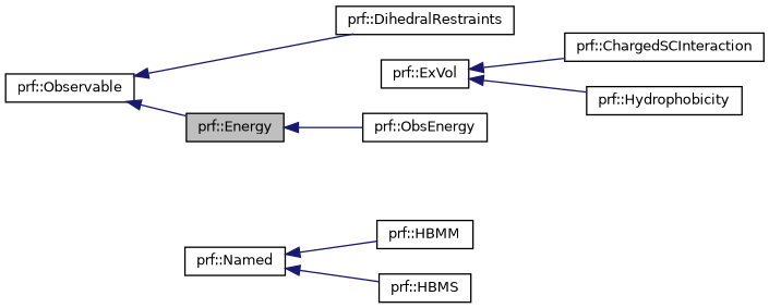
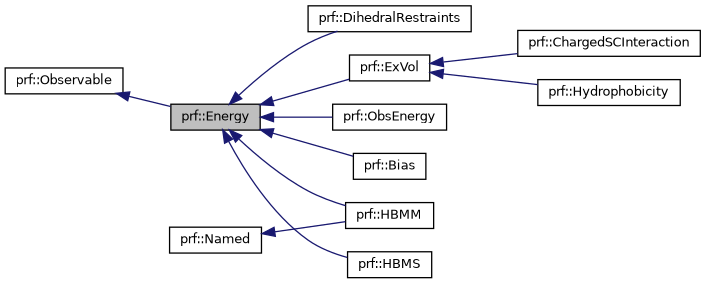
  digraph {
    rankdir=LR
    node [color=black fontname=Helvetica fontsize=10 shape=record]
    edge [color=midnightblue dir=back fontname=Helvetica fontsize=10 labelfontname=Helvetica labelfontsize=10 style=solid]
    n1 [fillcolor=grey75 fontcolor=black height=0.2 label="prf::Energy" style=filled width=0.4]
+   n2 [height=0.2 label="prf::Bias" width=0.4]
    n3 [height=0.2 label="prf::DihedralRestraints" width=0.4]
    n4 [height=0.2 label="prf::ExVol" width=0.4]
    n5 [height=0.2 label="prf::HBMM" width=0.4]
    n6 [height=0.2 label="prf::HBMS" width=0.4]
    n7 [height=0.2 label="prf::ObsEnergy" width=0.4]
    n8 [height=0.2 label="prf::ChargedSCInteraction" width=0.4]
    n9 [height=0.2 label="prf::Hydrophobicity" width=0.4]
    n10 [height=0.2 label="prf::Observable" width=0.4]
    n11 [height=0.2 label="prf::Named" width=0.4]
-   n10 -> n3
-   n11 -> n6
+   n1 -> n2
+   n1 -> n3
+   n1 -> n4
+   n1 -> n5
+   n1 -> n6
    n1 -> n7
    n4 -> n8
    n4 -> n9
    n10 -> n1
    n11 -> n5
  }
